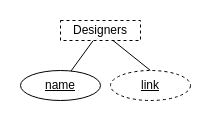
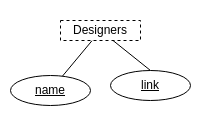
  <mxCell id="0" />
  <mxCell id="1" parent="0" />
  <mxCell id="2" value="" style="rounded=0;orthogonalLoop=1;jettySize=auto;html=1;endArrow=none;endFill=0;" edge="1" parent="1" source="4" target="5"><mxGeometry relative="1" as="geometry" /></mxCell>
  <mxCell id="3" style="rounded=0;orthogonalLoop=1;jettySize=auto;html=1;entryX=0.5;entryY=0;entryDx=0;entryDy=0;endArrow=none;endFill=0;" edge="1" parent="1" source="4" target="6"><mxGeometry relative="1" as="geometry" /></mxCell>
  <mxCell id="4" value="Designers" style="rounded=0;whiteSpace=wrap;html=1;dashed=1;" vertex="1" parent="1"><mxGeometry x="60" y="20" width="80" height="20" as="geometry" /></mxCell>
- <mxCell id="5" value="&lt;u&gt;name&lt;/u&gt;" style="ellipse;whiteSpace=wrap;html=1;rounded=0;" vertex="1" parent="1"><mxGeometry x="20" y="70" width="80" height="30" as="geometry" /></mxCell>
- <mxCell id="6" value="&lt;u&gt;link&lt;/u&gt;" style="ellipse;whiteSpace=wrap;html=1;rounded=0;dashed=1;" vertex="1" parent="1"><mxGeometry x="110" y="70" width="80" height="30" as="geometry" /></mxCell>
+ <mxCell id="5" value="&lt;u&gt;name&lt;/u&gt;" style="ellipse;whiteSpace=wrap;html=1;rounded=0;" vertex="1" parent="1"><mxGeometry x="10" y="75" width="80" height="30" as="geometry" /></mxCell>
+ <mxCell id="6" value="&lt;u&gt;link&lt;/u&gt;" style="ellipse;whiteSpace=wrap;html=1;rounded=0;" vertex="1" parent="1"><mxGeometry x="110" y="70" width="80" height="30" as="geometry" /></mxCell>
